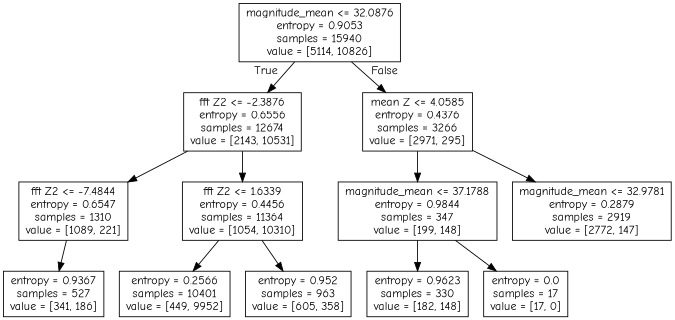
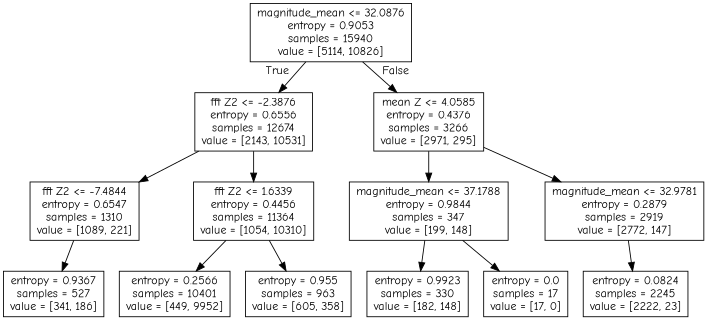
  digraph {
    fontname="Comic Neue"
    node [fontname="Comic Neue" shape=box]
    edge [fontname="Comic Neue"]
    n1 [label="magnitude_mean <= 32.0876\nentropy = 0.9053\nsamples = 15940\nvalue = [5114, 10826]"]
    n2 [label="fft Z2 <= -2.3876\nentropy = 0.6556\nsamples = 12674\nvalue = [2143, 10531]"]
    n3 [label="mean Z <= 4.0585\nentropy = 0.4376\nsamples = 3266\nvalue = [2971, 295]"]
    n4 [label="fft Z2 <= -7.4844\nentropy = 0.6547\nsamples = 1310\nvalue = [1089, 221]"]
    n5 [label="fft Z2 <= 1.6339\nentropy = 0.4456\nsamples = 11364\nvalue = [1054, 10310]"]
    n6 [label="magnitude_mean <= 37.1788\nentropy = 0.9844\nsamples = 347\nvalue = [199, 148]"]
    n7 [label="magnitude_mean <= 32.9781\nentropy = 0.2879\nsamples = 2919\nvalue = [2772, 147]"]
    n8 [label="entropy = 0.9367\nsamples = 527\nvalue = [341, 186]"]
    n9 [label="entropy = 0.2566\nsamples = 10401\nvalue = [449, 9952]"]
-   n10 [label="entropy = 0.952\nsamples = 963\nvalue = [605, 358]"]
-   n11 [label="entropy = 0.9623\nsamples = 330\nvalue = [182, 148]"]
+   n10 [label="entropy = 0.955\nsamples = 963\nvalue = [605, 358]"]
+   n11 [label="entropy = 0.9923\nsamples = 330\nvalue = [182, 148]"]
    n12 [label="entropy = 0.0\nsamples = 17\nvalue = [17, 0]"]
+   n13 [label="entropy = 0.0824\nsamples = 2245\nvalue = [2222, 23]"]
    n1 -> n2 [headlabel=True labelangle=45 labeldistance=2.5]
    n1 -> n3 [headlabel=False labelangle=-45 labeldistance=2.5]
    n2 -> n4
    n2 -> n5
    n3 -> n6
    n3 -> n7
    n4 -> n8
    n5 -> n9
    n5 -> n10
    n6 -> n11
    n6 -> n12
+   n7 -> n13
  }
